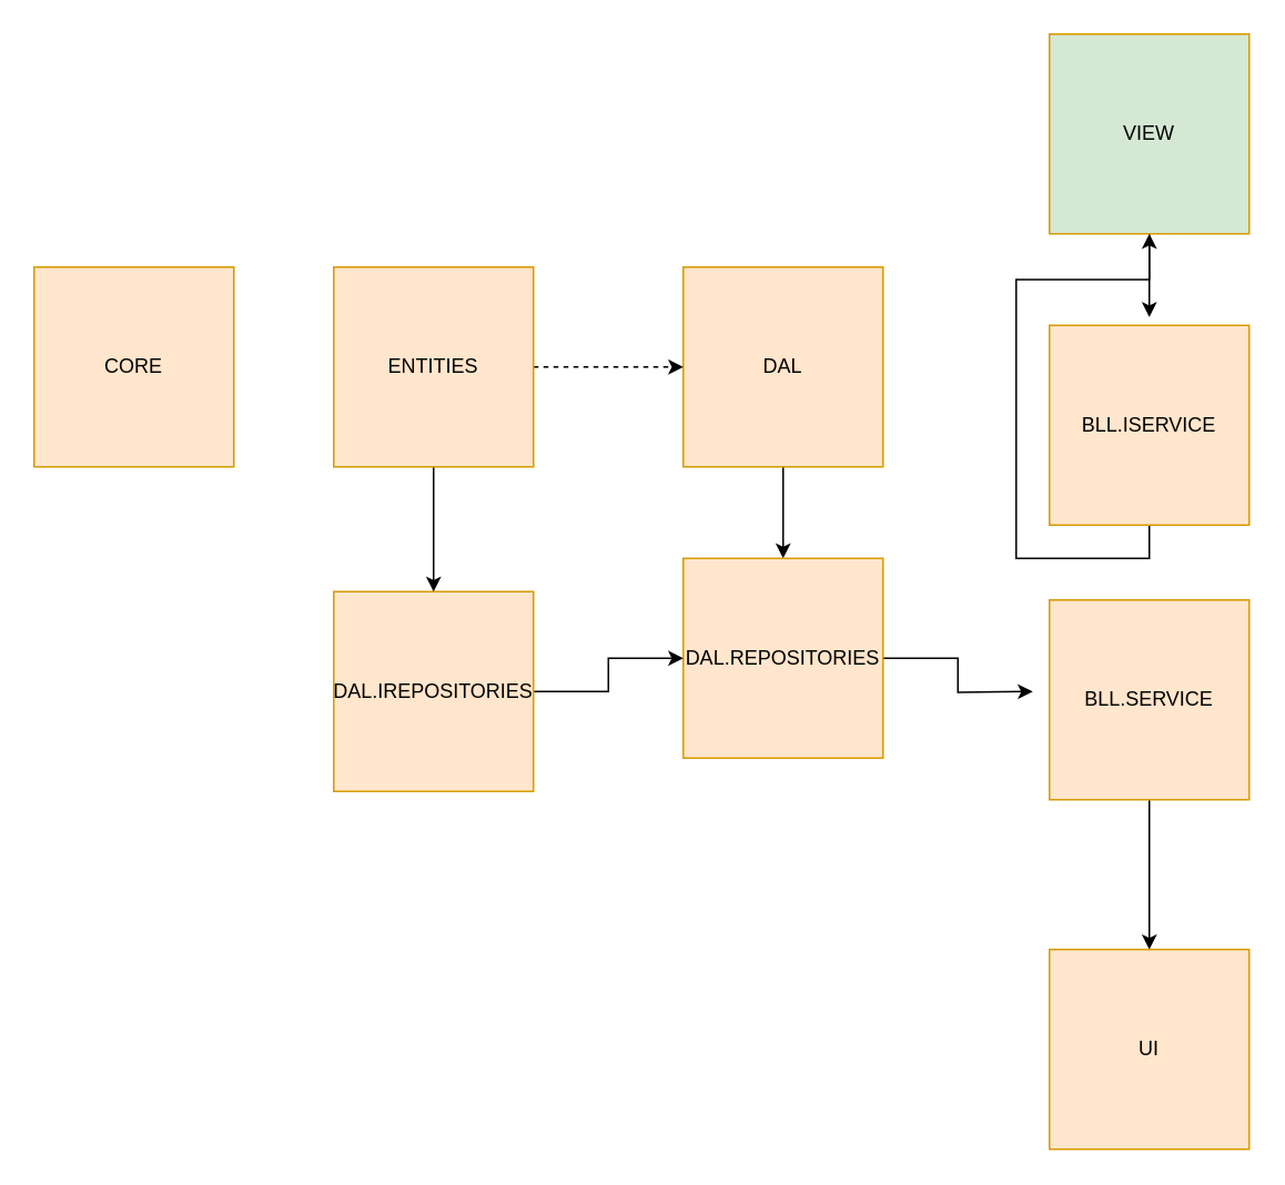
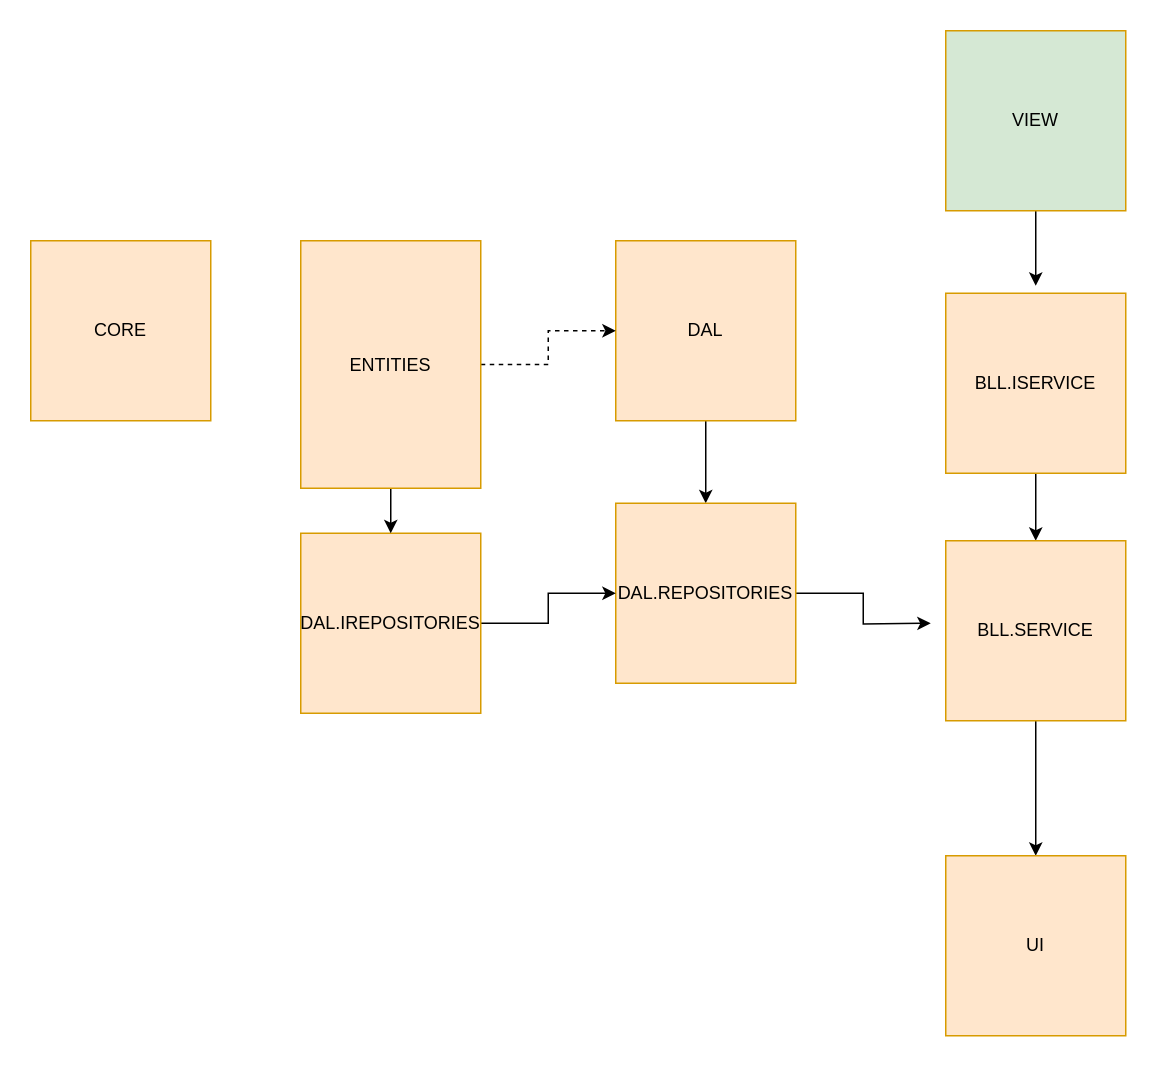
  <mxCell id="0" />
  <mxCell id="1" parent="0" />
  <mxCell id="2" value="CORE" style="whiteSpace=wrap;html=1;aspect=fixed;fillColor=#ffe6cc;strokeColor=#d79b00;" vertex="1" parent="1"><mxGeometry x="20" y="160" width="120" height="120" as="geometry" /></mxCell>
  <mxCell id="3" value="" style="edgeStyle=orthogonalEdgeStyle;rounded=0;orthogonalLoop=1;jettySize=auto;html=1;" edge="1" parent="1" source="4" target="6"><mxGeometry relative="1" as="geometry" /></mxCell>
  <mxCell id="4" value="DAL" style="whiteSpace=wrap;html=1;aspect=fixed;fillColor=#ffe6cc;strokeColor=#d79b00;" vertex="1" parent="1"><mxGeometry x="410" y="160" width="120" height="120" as="geometry" /></mxCell>
  <mxCell id="5" style="edgeStyle=orthogonalEdgeStyle;rounded=0;orthogonalLoop=1;jettySize=auto;html=1;exitX=1;exitY=0.5;exitDx=0;exitDy=0;" edge="1" parent="1" source="6"><mxGeometry relative="1" as="geometry"><mxPoint x="620" y="415" as="targetPoint" /></mxGeometry></mxCell>
  <mxCell id="6" value="DAL.REPOSITORIES" style="whiteSpace=wrap;html=1;aspect=fixed;fillColor=#ffe6cc;strokeColor=#d79b00;" vertex="1" parent="1"><mxGeometry x="410" y="335" width="120" height="120" as="geometry" /></mxCell>
  <mxCell id="7" value="" style="edgeStyle=orthogonalEdgeStyle;rounded=0;orthogonalLoop=1;jettySize=auto;html=1;" edge="1" parent="1" source="8" target="6"><mxGeometry relative="1" as="geometry" /></mxCell>
  <mxCell id="8" value="DAL.IREPOSITORIES" style="whiteSpace=wrap;html=1;aspect=fixed;fillColor=#ffe6cc;strokeColor=#d79b00;" vertex="1" parent="1"><mxGeometry x="200" y="355" width="120" height="120" as="geometry" /></mxCell>
- <mxCell id="9" style="edgeStyle=orthogonalEdgeStyle;rounded=0;orthogonalLoop=1;jettySize=auto;html=1;exitX=0.5;exitY=1;exitDx=0;exitDy=0;" edge="1" parent="1" source="10" target="18"><mxGeometry relative="1" as="geometry" /></mxCell>
+ <mxCell id="9" style="edgeStyle=orthogonalEdgeStyle;rounded=0;orthogonalLoop=1;jettySize=auto;html=1;exitX=0.5;exitY=1;exitDx=0;exitDy=0;entryX=0.5;entryY=0;entryDx=0;entryDy=0;" edge="1" parent="1" source="10" target="12"><mxGeometry relative="1" as="geometry" /></mxCell>
  <mxCell id="10" value="BLL.ISERVICE" style="whiteSpace=wrap;html=1;aspect=fixed;fillColor=#ffe6cc;strokeColor=#d79b00;" vertex="1" parent="1"><mxGeometry x="630" y="195" width="120" height="120" as="geometry" /></mxCell>
  <mxCell id="11" style="edgeStyle=orthogonalEdgeStyle;rounded=0;orthogonalLoop=1;jettySize=auto;html=1;exitX=0.5;exitY=1;exitDx=0;exitDy=0;entryX=0.5;entryY=0;entryDx=0;entryDy=0;" edge="1" parent="1" source="12" target="16"><mxGeometry relative="1" as="geometry" /></mxCell>
  <mxCell id="12" value="BLL.SERVICE" style="whiteSpace=wrap;html=1;aspect=fixed;fillColor=#ffe6cc;strokeColor=#d79b00;" vertex="1" parent="1"><mxGeometry x="630" y="360" width="120" height="120" as="geometry" /></mxCell>
  <mxCell id="13" style="edgeStyle=orthogonalEdgeStyle;rounded=0;orthogonalLoop=1;jettySize=auto;html=1;exitX=1;exitY=0.5;exitDx=0;exitDy=0;dashed=1;" edge="1" parent="1" source="15" target="4"><mxGeometry relative="1" as="geometry" /></mxCell>
  <mxCell id="14" value="" style="edgeStyle=orthogonalEdgeStyle;rounded=0;orthogonalLoop=1;jettySize=auto;html=1;" edge="1" parent="1" source="15" target="8"><mxGeometry relative="1" as="geometry" /></mxCell>
- <mxCell id="15" value="ENTITIES" style="whiteSpace=wrap;html=1;aspect=fixed;fillColor=#ffe6cc;strokeColor=#d79b00;" vertex="1" parent="1"><mxGeometry x="200" y="160" width="120" height="120" as="geometry" /></mxCell>
+ <mxCell id="15" value="ENTITIES" style="whiteSpace=wrap;html=1;aspect=fixed;fillColor=#ffe6cc;strokeColor=#d79b00;" vertex="1" parent="1"><mxGeometry x="200" y="160" width="120" height="165" as="geometry" /></mxCell>
  <mxCell id="16" value="UI" style="whiteSpace=wrap;html=1;aspect=fixed;fillColor=#ffe6cc;strokeColor=#d79b00;" vertex="1" parent="1"><mxGeometry x="630" y="570" width="120" height="120" as="geometry" /></mxCell>
  <mxCell id="17" style="edgeStyle=orthogonalEdgeStyle;rounded=0;orthogonalLoop=1;jettySize=auto;html=1;exitX=0.5;exitY=1;exitDx=0;exitDy=0;" edge="1" parent="1" source="18"><mxGeometry relative="1" as="geometry"><mxPoint x="690" y="190" as="targetPoint" /></mxGeometry></mxCell>
  <mxCell id="18" value="VIEW" style="whiteSpace=wrap;html=1;aspect=fixed;fillColor=#d5e8d4;strokeColor=#d79b00;" vertex="1" parent="1"><mxGeometry x="630" y="20" width="120" height="120" as="geometry" /></mxCell>
